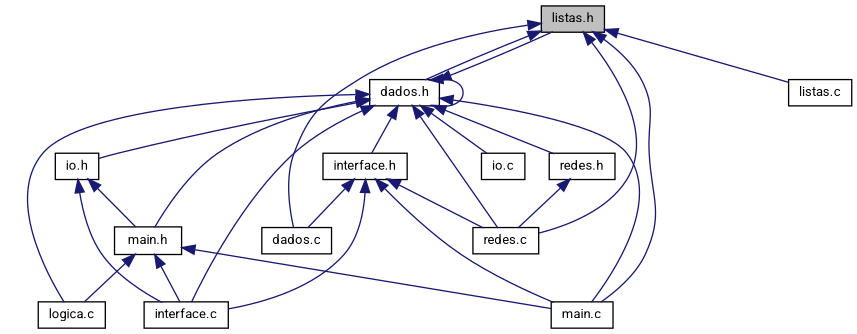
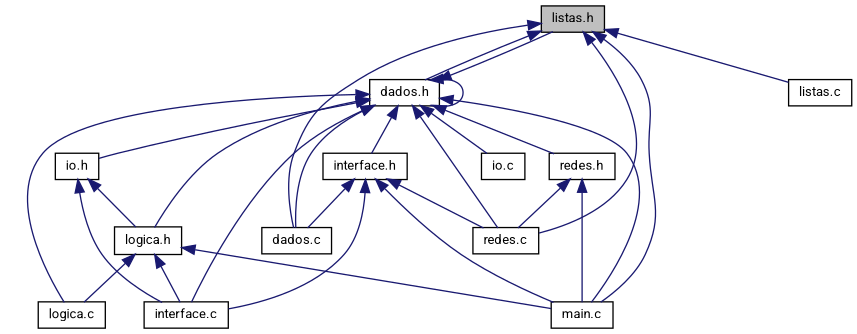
  digraph {
    fontname=Roboto
    node [color=black fillcolor=white fontname=Roboto fontsize=10 shape=record style=filled]
    edge [color=midnightblue dir=back fontname=Roboto fontsize=10 labelfontname=Helvetica labelfontsize=10 style=solid]
    n1 [fillcolor=grey75 fontcolor=black height=0.2 label="listas.h" width=0.4]
    n2 [height=0.2 label="dados.h" width=0.4]
    n3 [height=0.2 label="dados.c" width=0.4]
    n4 [height=0.2 label="main.c" width=0.4]
    n5 [height=0.2 label="redes.c" width=0.4]
    n6 [height=0.2 label="listas.c" width=0.4]
    n7 [height=0.2 label="interface.h" width=0.4]
    n8 [height=0.2 label="interface.c" width=0.4]
-   n9 [height=0.2 label="main.h" width=0.4]
+   n9 [height=0.2 label="logica.h" width=0.4]
    n10 [height=0.2 label="logica.c" width=0.4]
    n11 [height=0.2 label="io.h" width=0.4]
    n12 [height=0.2 label="io.c" width=0.4]
    n13 [height=0.2 label="redes.h" width=0.4]
    n1 -> n2
    n1 -> n3
    n1 -> n4
    n1 -> n5
    n1 -> n6
    n2 -> n1
    n2 -> n2
+   n2 -> n3
    n2 -> n4
    n2 -> n5
    n2 -> n7
    n2 -> n8
    n2 -> n9
    n2 -> n10
    n2 -> n11
    n2 -> n12
    n2 -> n13
    n7 -> n3
    n7 -> n4
    n7 -> n5
    n7 -> n8
    n9 -> n4
    n9 -> n8
    n9 -> n10
    n11 -> n8
    n11 -> n9
+   n13 -> n4
    n13 -> n5
  }
